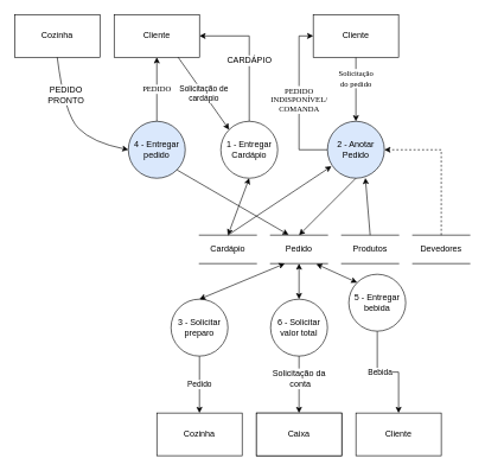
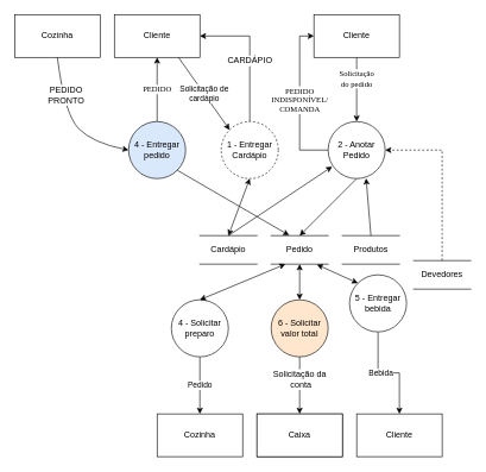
  <mxCell id="0" />
  <mxCell id="1" parent="0" />
  <mxCell id="2" value="Solicitação&lt;br&gt;do pedido" style="edgeStyle=orthogonalEdgeStyle;rounded=0;orthogonalLoop=1;jettySize=auto;html=1;entryX=0.5;entryY=0;entryDx=0;entryDy=0;fontFamily=Verdana;" parent="1" source="3" target="5" edge="1"><mxGeometry x="-0.333" relative="1" as="geometry"><mxPoint as="offset" /></mxGeometry></mxCell>
  <mxCell id="3" value="Cliente" style="rounded=0;whiteSpace=wrap;html=1;" parent="1" vertex="1"><mxGeometry x="440" y="20" width="120" height="60" as="geometry" /></mxCell>
  <mxCell id="4" value="&lt;div&gt;PEDIDO &lt;br&gt;&lt;/div&gt;&lt;div&gt;INDISPONÍVEL/&lt;/div&gt;&lt;div&gt;COMANDA&lt;br&gt;&lt;/div&gt;" style="edgeStyle=orthogonalEdgeStyle;rounded=0;orthogonalLoop=1;jettySize=auto;html=1;entryX=0;entryY=0.5;entryDx=0;entryDy=0;fontColor=#000000;fontFamily=Verdana;" parent="1" source="5" target="3" edge="1"><mxGeometry relative="1" as="geometry"><Array as="points"><mxPoint x="420" y="210" /><mxPoint x="420" y="50" /></Array></mxGeometry></mxCell>
- <mxCell id="5" value="2 - Anotar Pedido" style="ellipse;whiteSpace=wrap;html=1;aspect=fixed;fillColor=#dae8fc;" parent="1" vertex="1"><mxGeometry x="460" y="170" width="80" height="80" as="geometry" /></mxCell>
+ <mxCell id="5" value="2 - Anotar Pedido" style="ellipse;whiteSpace=wrap;html=1;aspect=fixed;" parent="1" vertex="1"><mxGeometry x="460" y="170" width="80" height="80" as="geometry" /></mxCell>
  <mxCell id="6" value="" style="endArrow=classic;html=1;entryX=0.07;entryY=0.79;entryDx=0;entryDy=0;entryPerimeter=0;" parent="1" target="5" edge="1"><mxGeometry width="50" height="50" relative="1" as="geometry"><mxPoint x="320" y="330" as="sourcePoint" /><mxPoint x="330" y="280" as="targetPoint" /></mxGeometry></mxCell>
  <mxCell id="7" value="&lt;font face=&quot;Verdana&quot;&gt;PEDIDO&lt;/font&gt;" style="edgeStyle=orthogonalEdgeStyle;rounded=0;orthogonalLoop=1;jettySize=auto;html=1;entryX=0.5;entryY=1;entryDx=0;entryDy=0;" parent="1" source="8" target="9" edge="1"><mxGeometry relative="1" as="geometry" /></mxCell>
  <mxCell id="8" value="4 - Entregar pedido" style="ellipse;whiteSpace=wrap;html=1;aspect=fixed;fillColor=#dae8fc;" parent="1" vertex="1"><mxGeometry x="180" y="170" width="80" height="80" as="geometry" /></mxCell>
  <mxCell id="9" value="Cliente" style="rounded=0;whiteSpace=wrap;html=1;" parent="1" vertex="1"><mxGeometry x="160" y="20" width="120" height="60" as="geometry" /></mxCell>
  <mxCell id="10" value="" style="endArrow=classic;html=1;fontFamily=Verdana;fontColor=#000000;exitX=0.5;exitY=1;exitDx=0;exitDy=0;entryX=0.5;entryY=0;entryDx=0;entryDy=0;" parent="1" source="5" edge="1"><mxGeometry width="50" height="50" relative="1" as="geometry"><mxPoint x="530" y="260" as="sourcePoint" /><mxPoint x="420" y="330" as="targetPoint" /></mxGeometry></mxCell>
  <mxCell id="11" value="" style="endArrow=classic;html=1;fontFamily=Verdana;fontColor=#000000;entryX=0.666;entryY=0.995;entryDx=0;entryDy=0;entryPerimeter=0;" parent="1" target="5" edge="1"><mxGeometry width="50" height="50" relative="1" as="geometry"><mxPoint x="520" y="330" as="sourcePoint" /><mxPoint x="414" y="233" as="targetPoint" /></mxGeometry></mxCell>
  <mxCell id="12" style="edgeStyle=orthogonalEdgeStyle;rounded=0;orthogonalLoop=1;jettySize=auto;html=1;entryX=1;entryY=0.5;entryDx=0;entryDy=0;exitX=0.5;exitY=0;exitDx=0;exitDy=0;dashed=1;" parent="1" target="5" edge="1" source="33"><mxGeometry relative="1" as="geometry"><mxPoint x="720" y="330" as="sourcePoint" /><Array as="points"><mxPoint x="620" y="210" /></Array></mxGeometry></mxCell>
  <mxCell id="13" style="edgeStyle=orthogonalEdgeStyle;rounded=0;orthogonalLoop=1;jettySize=auto;html=1;entryX=1;entryY=0.5;entryDx=0;entryDy=0;" parent="1" source="15" target="9" edge="1"><mxGeometry relative="1" as="geometry"><Array as="points"><mxPoint x="350" y="50" /></Array></mxGeometry></mxCell>
  <mxCell id="14" value="CARDÁPIO" style="text;html=1;align=center;verticalAlign=middle;resizable=0;points=[];labelBackgroundColor=#ffffff;" parent="13" vertex="1" connectable="0"><mxGeometry x="-0.093" y="1" relative="1" as="geometry"><mxPoint as="offset" /></mxGeometry></mxCell>
- <mxCell id="15" value="1 - Entregar&lt;br&gt;Cardápio" style="ellipse;whiteSpace=wrap;html=1;aspect=fixed;" parent="1" vertex="1"><mxGeometry x="310" y="170" width="80" height="80" as="geometry" /></mxCell>
+ <mxCell id="15" value="1 - Entregar&lt;br&gt;Cardápio" style="ellipse;whiteSpace=wrap;html=1;aspect=fixed;dashed=1;" parent="1" vertex="1"><mxGeometry x="310" y="170" width="80" height="80" as="geometry" /></mxCell>
  <mxCell id="16" value="Cozinha" style="rounded=0;whiteSpace=wrap;html=1;" parent="1" vertex="1"><mxGeometry x="20" y="20" width="120" height="60" as="geometry" /></mxCell>
  <mxCell id="17" value="" style="curved=1;endArrow=classic;html=1;exitX=0.5;exitY=1;exitDx=0;exitDy=0;entryX=0;entryY=0.5;entryDx=0;entryDy=0;" parent="1" source="16" target="8" edge="1"><mxGeometry width="50" height="50" relative="1" as="geometry"><mxPoint x="10" y="200" as="sourcePoint" /><mxPoint x="60" y="150" as="targetPoint" /><Array as="points"><mxPoint x="90" y="160" /><mxPoint x="130" y="200" /></Array></mxGeometry></mxCell>
  <mxCell id="18" value="PEDIDO &lt;br&gt;PRONTO" style="text;html=1;align=center;verticalAlign=middle;resizable=0;points=[];labelBackgroundColor=#ffffff;" parent="17" vertex="1" connectable="0"><mxGeometry x="-0.429" y="5" relative="1" as="geometry"><mxPoint as="offset" /></mxGeometry></mxCell>
  <mxCell id="19" value="" style="endArrow=classic;html=1;entryX=0.316;entryY=-0.012;entryDx=0;entryDy=0;entryPerimeter=0;exitX=1;exitY=1;exitDx=0;exitDy=0;" parent="1" source="8" edge="1"><mxGeometry width="50" height="50" relative="1" as="geometry"><mxPoint x="230" y="310" as="sourcePoint" /><mxPoint x="405.28" y="329.52" as="targetPoint" /></mxGeometry></mxCell>
  <mxCell id="20" value="Pedido" style="edgeStyle=orthogonalEdgeStyle;rounded=0;orthogonalLoop=1;jettySize=auto;html=1;entryX=0.5;entryY=0;entryDx=0;entryDy=0;" parent="1" source="21" target="23" edge="1"><mxGeometry relative="1" as="geometry" /></mxCell>
- <mxCell id="21" value="3 - Solicitar&lt;br&gt;preparo" style="ellipse;whiteSpace=wrap;html=1;aspect=fixed;" parent="1" vertex="1"><mxGeometry x="240" y="420" width="80" height="80" as="geometry" /></mxCell>
+ <mxCell id="21" value="4 - Solicitar&lt;br&gt;preparo" style="ellipse;whiteSpace=wrap;html=1;aspect=fixed;" parent="1" vertex="1"><mxGeometry x="240" y="420" width="80" height="80" as="geometry" /></mxCell>
  <mxCell id="22" value="" style="endArrow=classic;startArrow=classic;html=1;exitX=0.5;exitY=0;exitDx=0;exitDy=0;" parent="1" source="21" edge="1"><mxGeometry width="50" height="50" relative="1" as="geometry"><mxPoint x="350" y="420" as="sourcePoint" /><mxPoint x="400" y="370" as="targetPoint" /></mxGeometry></mxCell>
  <mxCell id="23" value="Cozinha" style="rounded=0;whiteSpace=wrap;html=1;" parent="1" vertex="1"><mxGeometry x="220" y="580" width="120" height="60" as="geometry" /></mxCell>
- <mxCell id="24" value="6 - Solicitar&lt;br&gt;valor total" style="ellipse;whiteSpace=wrap;html=1;aspect=fixed;" parent="1" vertex="1"><mxGeometry x="380" y="420" width="80" height="80" as="geometry" /></mxCell>
+ <mxCell id="24" value="6 - Solicitar&lt;br&gt;valor total" style="ellipse;whiteSpace=wrap;html=1;aspect=fixed;fillColor=#ffe6cc;" parent="1" vertex="1"><mxGeometry x="380" y="420" width="80" height="80" as="geometry" /></mxCell>
  <mxCell id="25" value="" style="endArrow=classic;startArrow=classic;html=1;entryX=0.5;entryY=1;entryDx=0;entryDy=0;exitX=0.5;exitY=0;exitDx=0;exitDy=0;" parent="1" source="24" edge="1" target="30"><mxGeometry width="50" height="50" relative="1" as="geometry"><mxPoint x="390" y="440" as="sourcePoint" /><mxPoint x="425.92" y="370.88" as="targetPoint" /></mxGeometry></mxCell>
  <mxCell id="26" value="Caixa" style="rounded=0;whiteSpace=wrap;html=1;" parent="1" vertex="1"><mxGeometry x="360" y="580" width="120" height="60" as="geometry" /></mxCell>
  <mxCell id="27" value="" style="endArrow=classic;html=1;exitX=0.5;exitY=1;exitDx=0;exitDy=0;entryX=0.5;entryY=0;entryDx=0;entryDy=0;" parent="1" source="24" target="26" edge="1"><mxGeometry width="50" height="50" relative="1" as="geometry"><mxPoint x="490" y="510" as="sourcePoint" /><mxPoint x="540" y="460" as="targetPoint" /></mxGeometry></mxCell>
  <mxCell id="28" value="Solicitação da&lt;br&gt;&amp;nbsp;conta" style="text;html=1;align=center;verticalAlign=middle;resizable=0;points=[];labelBackgroundColor=#ffffff;" parent="27" vertex="1" connectable="0"><mxGeometry x="-0.234" y="-1" relative="1" as="geometry"><mxPoint as="offset" /></mxGeometry></mxCell>
  <mxCell id="29" value="Produtos" style="shape=partialRectangle;whiteSpace=wrap;html=1;left=0;right=0;fillColor=none;" parent="1" vertex="1"><mxGeometry x="480" y="330" width="80" height="40" as="geometry" /></mxCell>
  <mxCell id="30" value="Pedido" style="shape=partialRectangle;whiteSpace=wrap;html=1;left=0;right=0;fillColor=none;" parent="1" vertex="1"><mxGeometry x="380" y="330" width="80" height="40" as="geometry" /></mxCell>
  <mxCell id="31" value="Cardápio" style="shape=partialRectangle;whiteSpace=wrap;html=1;left=0;right=0;fillColor=none;" parent="1" vertex="1"><mxGeometry x="280" y="330" width="80" height="40" as="geometry" /></mxCell>
  <mxCell id="32" value="Caixa" style="rounded=0;whiteSpace=wrap;html=1;" parent="1" vertex="1"><mxGeometry x="360" y="580" width="120" height="60" as="geometry" /></mxCell>
- <mxCell id="33" value="Devedores" style="shape=partialRectangle;whiteSpace=wrap;html=1;left=0;right=0;fillColor=none;" parent="1" vertex="1"><mxGeometry x="580" y="330" width="80" height="40" as="geometry" /></mxCell>
+ <mxCell id="33" value="Devedores" style="shape=partialRectangle;whiteSpace=wrap;html=1;left=0;right=0;fillColor=none;" parent="1" vertex="1"><mxGeometry x="580" y="365" width="80" height="40" as="geometry" /></mxCell>
  <mxCell id="34" value="Solicitação de&lt;br&gt;cardápio" style="endArrow=classic;html=1;exitX=0.75;exitY=1;exitDx=0;exitDy=0;entryX=0;entryY=0;entryDx=0;entryDy=0;" parent="1" source="9" target="15" edge="1"><mxGeometry width="50" height="50" relative="1" as="geometry"><mxPoint x="570" y="340" as="sourcePoint" /><mxPoint x="620" y="290" as="targetPoint" /></mxGeometry></mxCell>
  <mxCell id="35" value="" style="endArrow=classic;startArrow=classic;html=1;entryX=0.5;entryY=1;entryDx=0;entryDy=0;exitX=0.5;exitY=0;exitDx=0;exitDy=0;" edge="1" parent="1" source="31" target="15"><mxGeometry width="50" height="50" relative="1" as="geometry"><mxPoint x="520" y="420" as="sourcePoint" /><mxPoint x="570" y="370" as="targetPoint" /></mxGeometry></mxCell>
  <mxCell id="36" style="edgeStyle=orthogonalEdgeStyle;rounded=0;orthogonalLoop=1;jettySize=auto;html=1;entryX=0.5;entryY=0;entryDx=0;entryDy=0;" edge="1" parent="1" source="38" target="39"><mxGeometry relative="1" as="geometry" /></mxCell>
  <mxCell id="37" value="Bebida" style="edgeLabel;html=1;align=center;verticalAlign=middle;resizable=0;points=[];" vertex="1" connectable="0" parent="36"><mxGeometry x="-0.154" relative="1" as="geometry"><mxPoint as="offset" /></mxGeometry></mxCell>
  <mxCell id="38" value="5 - Entregar&lt;br&gt;bebida" style="ellipse;whiteSpace=wrap;html=1;aspect=fixed;" vertex="1" parent="1"><mxGeometry x="490" y="385" width="80" height="80" as="geometry" /></mxCell>
  <mxCell id="39" value="Cliente" style="rounded=0;whiteSpace=wrap;html=1;" vertex="1" parent="1"><mxGeometry x="500" y="580" width="120" height="60" as="geometry" /></mxCell>
  <mxCell id="40" value="" style="endArrow=classic;startArrow=classic;html=1;exitX=0.804;exitY=1.014;exitDx=0;exitDy=0;exitPerimeter=0;entryX=0;entryY=0;entryDx=0;entryDy=0;" edge="1" parent="1" source="30" target="38"><mxGeometry width="50" height="50" relative="1" as="geometry"><mxPoint x="530" y="360" as="sourcePoint" /><mxPoint x="580" y="310" as="targetPoint" /></mxGeometry></mxCell>
